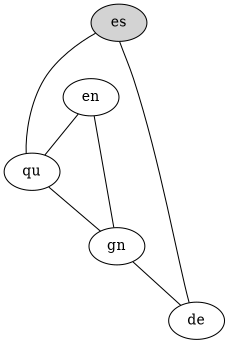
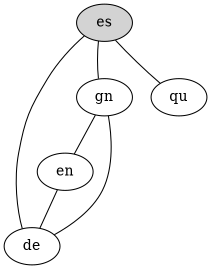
  digraph {
    edge [dir=none]
    en
    es [style=filled]
    de
    gn
    qu
    subgraph sub_1 {
      en
    }
    subgraph sub_2 {
      es
    }
    subgraph sub_3 {
      de
    }
    subgraph sub_4 {
      gn
    }
    subgraph sub_5 {
      qu
    }
    subgraph sub_6 {
      en
      es
      de
      gn
      qu
    }
    subgraph sub_7 {
      en
      es
      de
      gn
      qu
    }
-   en -> qu
+   en -> de
    es -> en [style=invis dir=""]
    es -> de
    es -> de [style=invis dir=""]
-   qu -> gn
+   es -> gn
    es -> gn [style=invis dir=""]
    es -> qu
    es -> qu [style=invis dir=""]
    gn -> en
    gn -> de
  }
